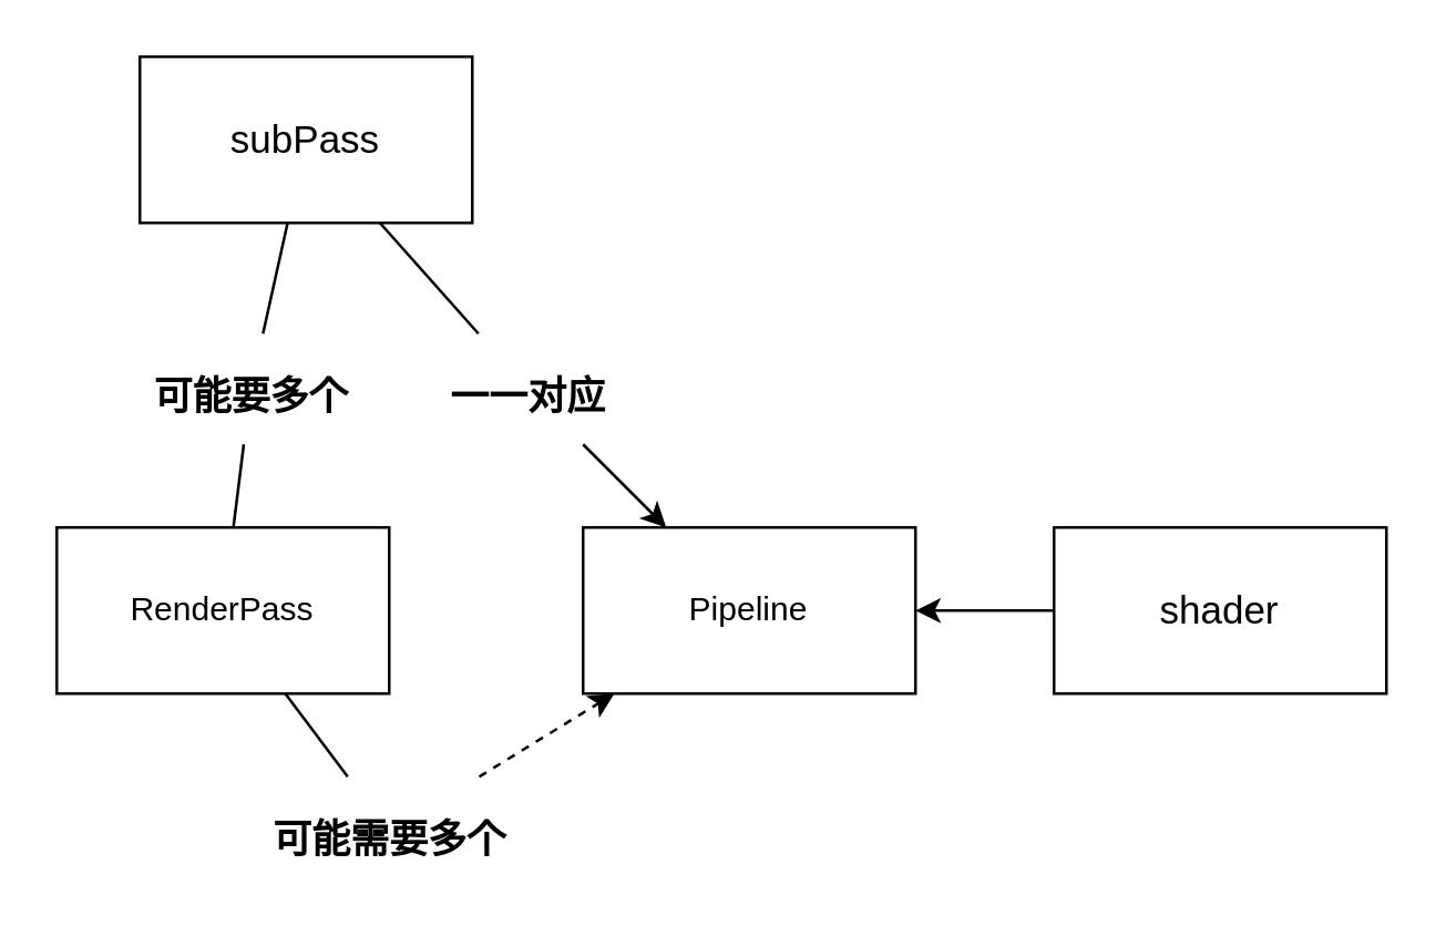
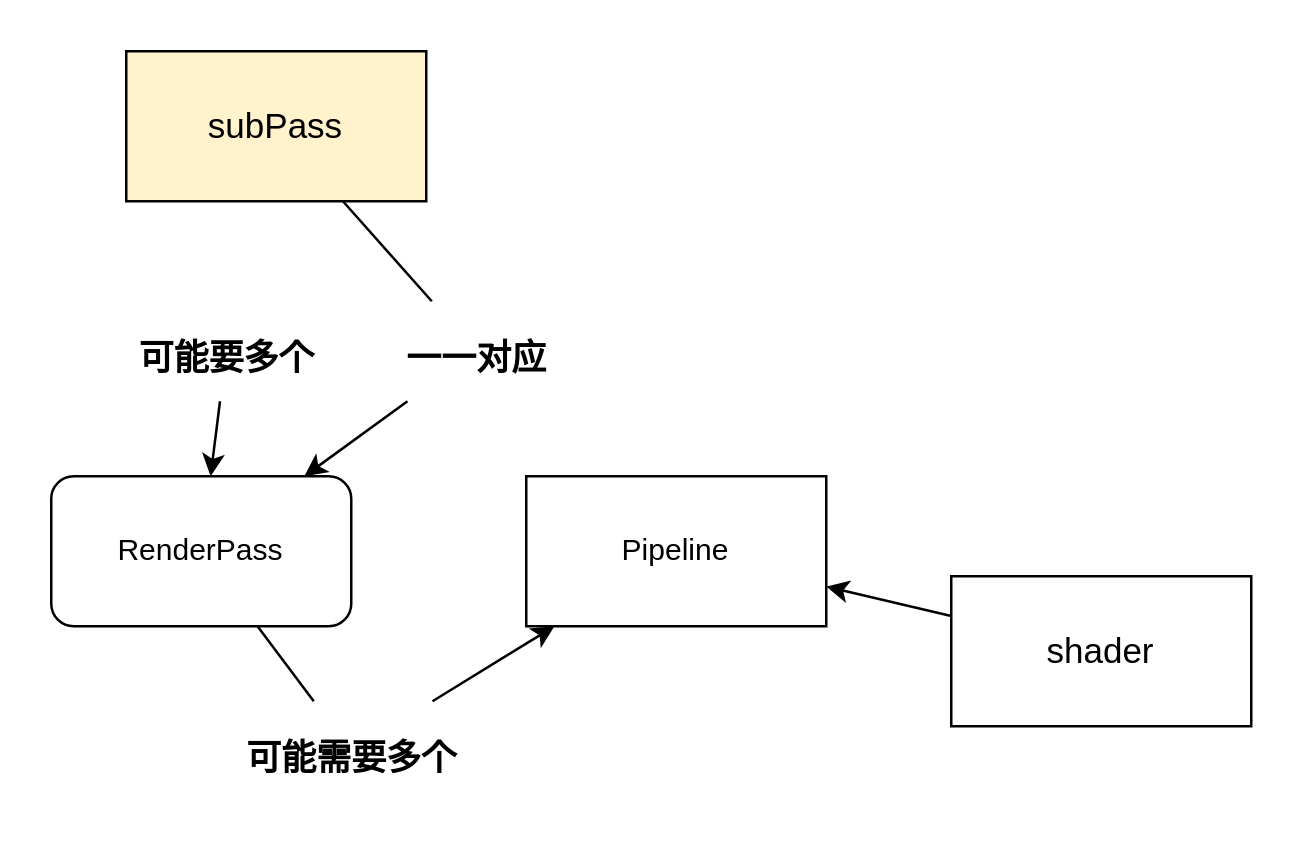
  <mxCell id="0" />
  <mxCell id="1" parent="0" />
- <mxCell id="2" style="edgeStyle=none;html=1;startArrow=none;dashed=1;" parent="1" source="6" target="4" edge="1"><mxGeometry relative="1" as="geometry" /></mxCell>
- <mxCell id="3" value="RenderPass" style="rounded=0;whiteSpace=wrap;html=1;" parent="1" vertex="1"><mxGeometry x="20" y="190" width="120" height="60" as="geometry" /></mxCell>
+ <mxCell id="2" style="edgeStyle=none;html=1;startArrow=none;" parent="1" source="6" target="4" edge="1"><mxGeometry relative="1" as="geometry" /></mxCell>
+ <mxCell id="3" value="RenderPass" style="whiteSpace=wrap;html=1;rounded=1;" parent="1" vertex="1"><mxGeometry x="20" y="190" width="120" height="60" as="geometry" /></mxCell>
  <mxCell id="4" value="Pipeline&lt;br&gt;" style="rounded=0;whiteSpace=wrap;html=1;" parent="1" vertex="1"><mxGeometry x="210" y="190" width="120" height="60" as="geometry" /></mxCell>
  <mxCell id="5" value="" style="edgeStyle=none;html=1;endArrow=none;" parent="1" source="3" target="6" edge="1"><mxGeometry relative="1" as="geometry"><mxPoint x="104.375" y="250" as="sourcePoint" /><mxPoint x="185.625" y="350" as="targetPoint" /></mxGeometry></mxCell>
  <mxCell id="6" value="&lt;font style=&quot;font-size: 14px;&quot;&gt;可能需要多个&lt;/font&gt;" style="text;strokeColor=none;fillColor=none;html=1;fontSize=24;fontStyle=1;verticalAlign=middle;align=center;" parent="1" vertex="1"><mxGeometry x="90" y="280" width="100" height="40" as="geometry" /></mxCell>
- <mxCell id="7" style="edgeStyle=none;html=1;fontSize=14;startArrow=none;endArrow=none;" parent="1" source="11" target="3" edge="1"><mxGeometry relative="1" as="geometry" /></mxCell>
- <mxCell id="8" style="edgeStyle=none;html=1;fontSize=14;startArrow=none;" parent="1" source="13" target="4" edge="1"><mxGeometry relative="1" as="geometry" /></mxCell>
- <mxCell id="9" value="subPass" style="rounded=0;whiteSpace=wrap;html=1;fontSize=14;" parent="1" vertex="1"><mxGeometry x="50" y="20" width="120" height="60" as="geometry" /></mxCell>
- <mxCell id="10" value="" style="edgeStyle=none;html=1;fontSize=14;endArrow=none;" parent="1" source="9" target="11" edge="1"><mxGeometry relative="1" as="geometry"><mxPoint x="103.571" y="110" as="sourcePoint" /><mxPoint x="86.429" y="190" as="targetPoint" /></mxGeometry></mxCell>
+ <mxCell id="7" style="edgeStyle=none;html=1;fontSize=14;startArrow=none;" parent="1" source="11" target="3" edge="1"><mxGeometry relative="1" as="geometry" /></mxCell>
+ <mxCell id="8" style="edgeStyle=none;html=1;fontSize=14;startArrow=none;" parent="1" source="13" target="3" edge="1"><mxGeometry relative="1" as="geometry" /></mxCell>
+ <mxCell id="9" value="subPass" style="rounded=0;whiteSpace=wrap;html=1;fontSize=14;fillColor=#fff2cc;" parent="1" vertex="1"><mxGeometry x="50" y="20" width="120" height="60" as="geometry" /></mxCell>
  <mxCell id="11" value="&lt;font style=&quot;font-size: 14px;&quot;&gt;可能要多个&lt;/font&gt;" style="text;strokeColor=none;fillColor=none;html=1;fontSize=24;fontStyle=1;verticalAlign=middle;align=center;" parent="1" vertex="1"><mxGeometry x="40" y="120" width="100" height="40" as="geometry" /></mxCell>
  <mxCell id="12" value="" style="edgeStyle=none;html=1;fontSize=14;endArrow=none;" parent="1" source="9" target="13" edge="1"><mxGeometry relative="1" as="geometry"><mxPoint x="138.235" y="80" as="sourcePoint" /><mxPoint x="241.765" y="190" as="targetPoint" /></mxGeometry></mxCell>
  <mxCell id="13" value="&lt;font style=&quot;font-size: 14px;&quot;&gt;一一对应&lt;/font&gt;" style="text;strokeColor=none;fillColor=none;html=1;fontSize=24;fontStyle=1;verticalAlign=middle;align=center;" parent="1" vertex="1"><mxGeometry x="140" y="120" width="100" height="40" as="geometry" /></mxCell>
  <mxCell id="14" style="edgeStyle=none;html=1;fontSize=14;" parent="1" source="15" target="4" edge="1"><mxGeometry relative="1" as="geometry" /></mxCell>
- <mxCell id="15" value="shader" style="rounded=0;whiteSpace=wrap;html=1;fontSize=14;" parent="1" vertex="1"><mxGeometry x="380" y="190" width="120" height="60" as="geometry" /></mxCell>
+ <mxCell id="15" value="shader" style="rounded=0;whiteSpace=wrap;html=1;fontSize=14;" parent="1" vertex="1"><mxGeometry x="380" y="230" width="120" height="60" as="geometry" /></mxCell>
